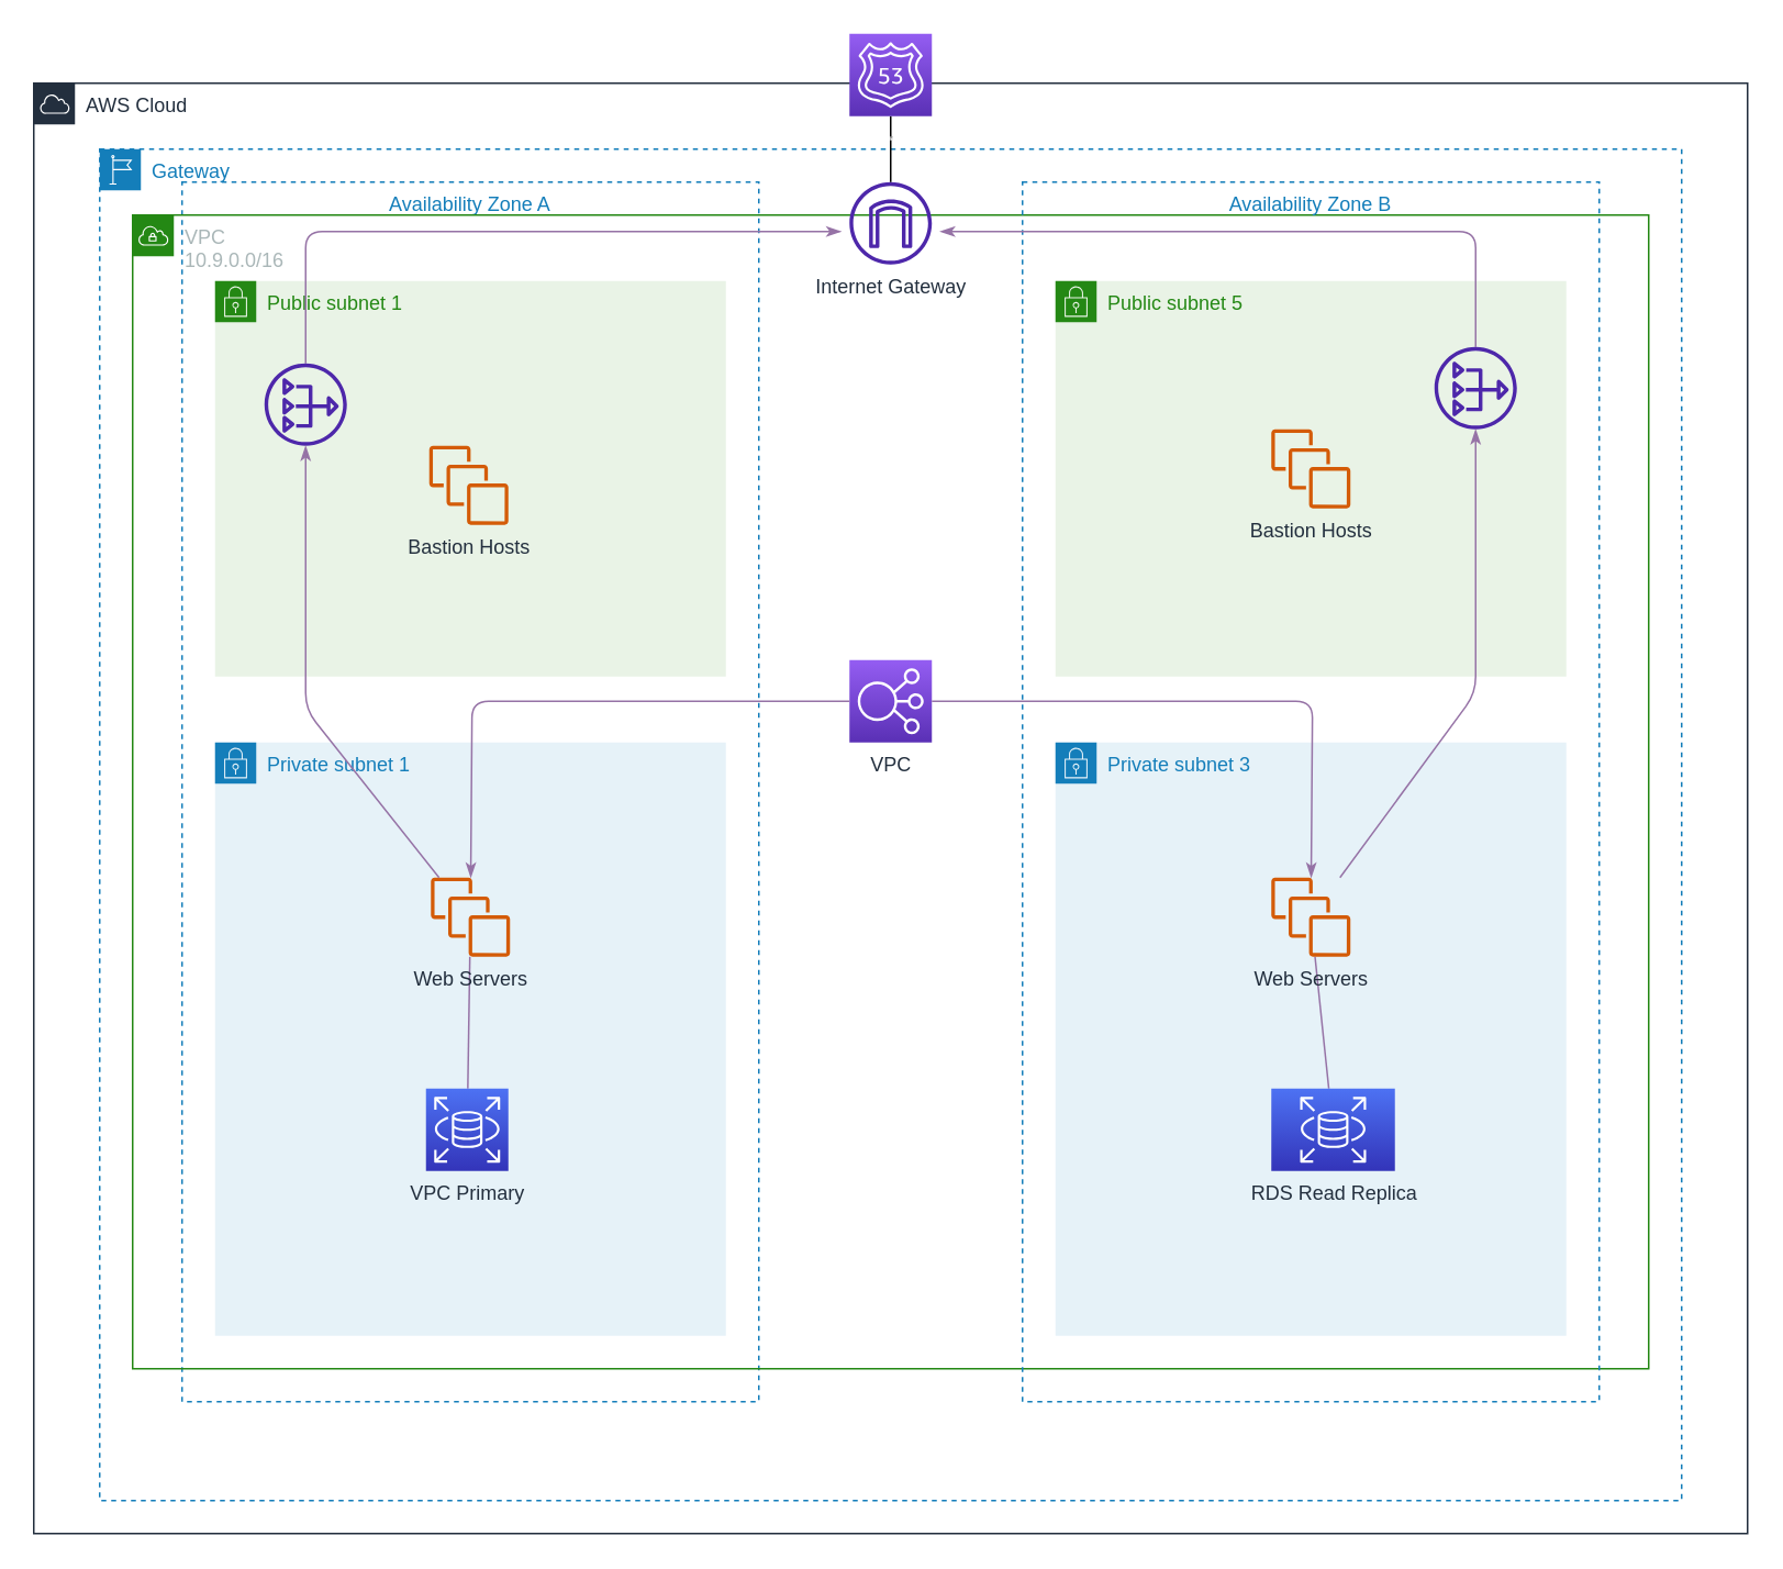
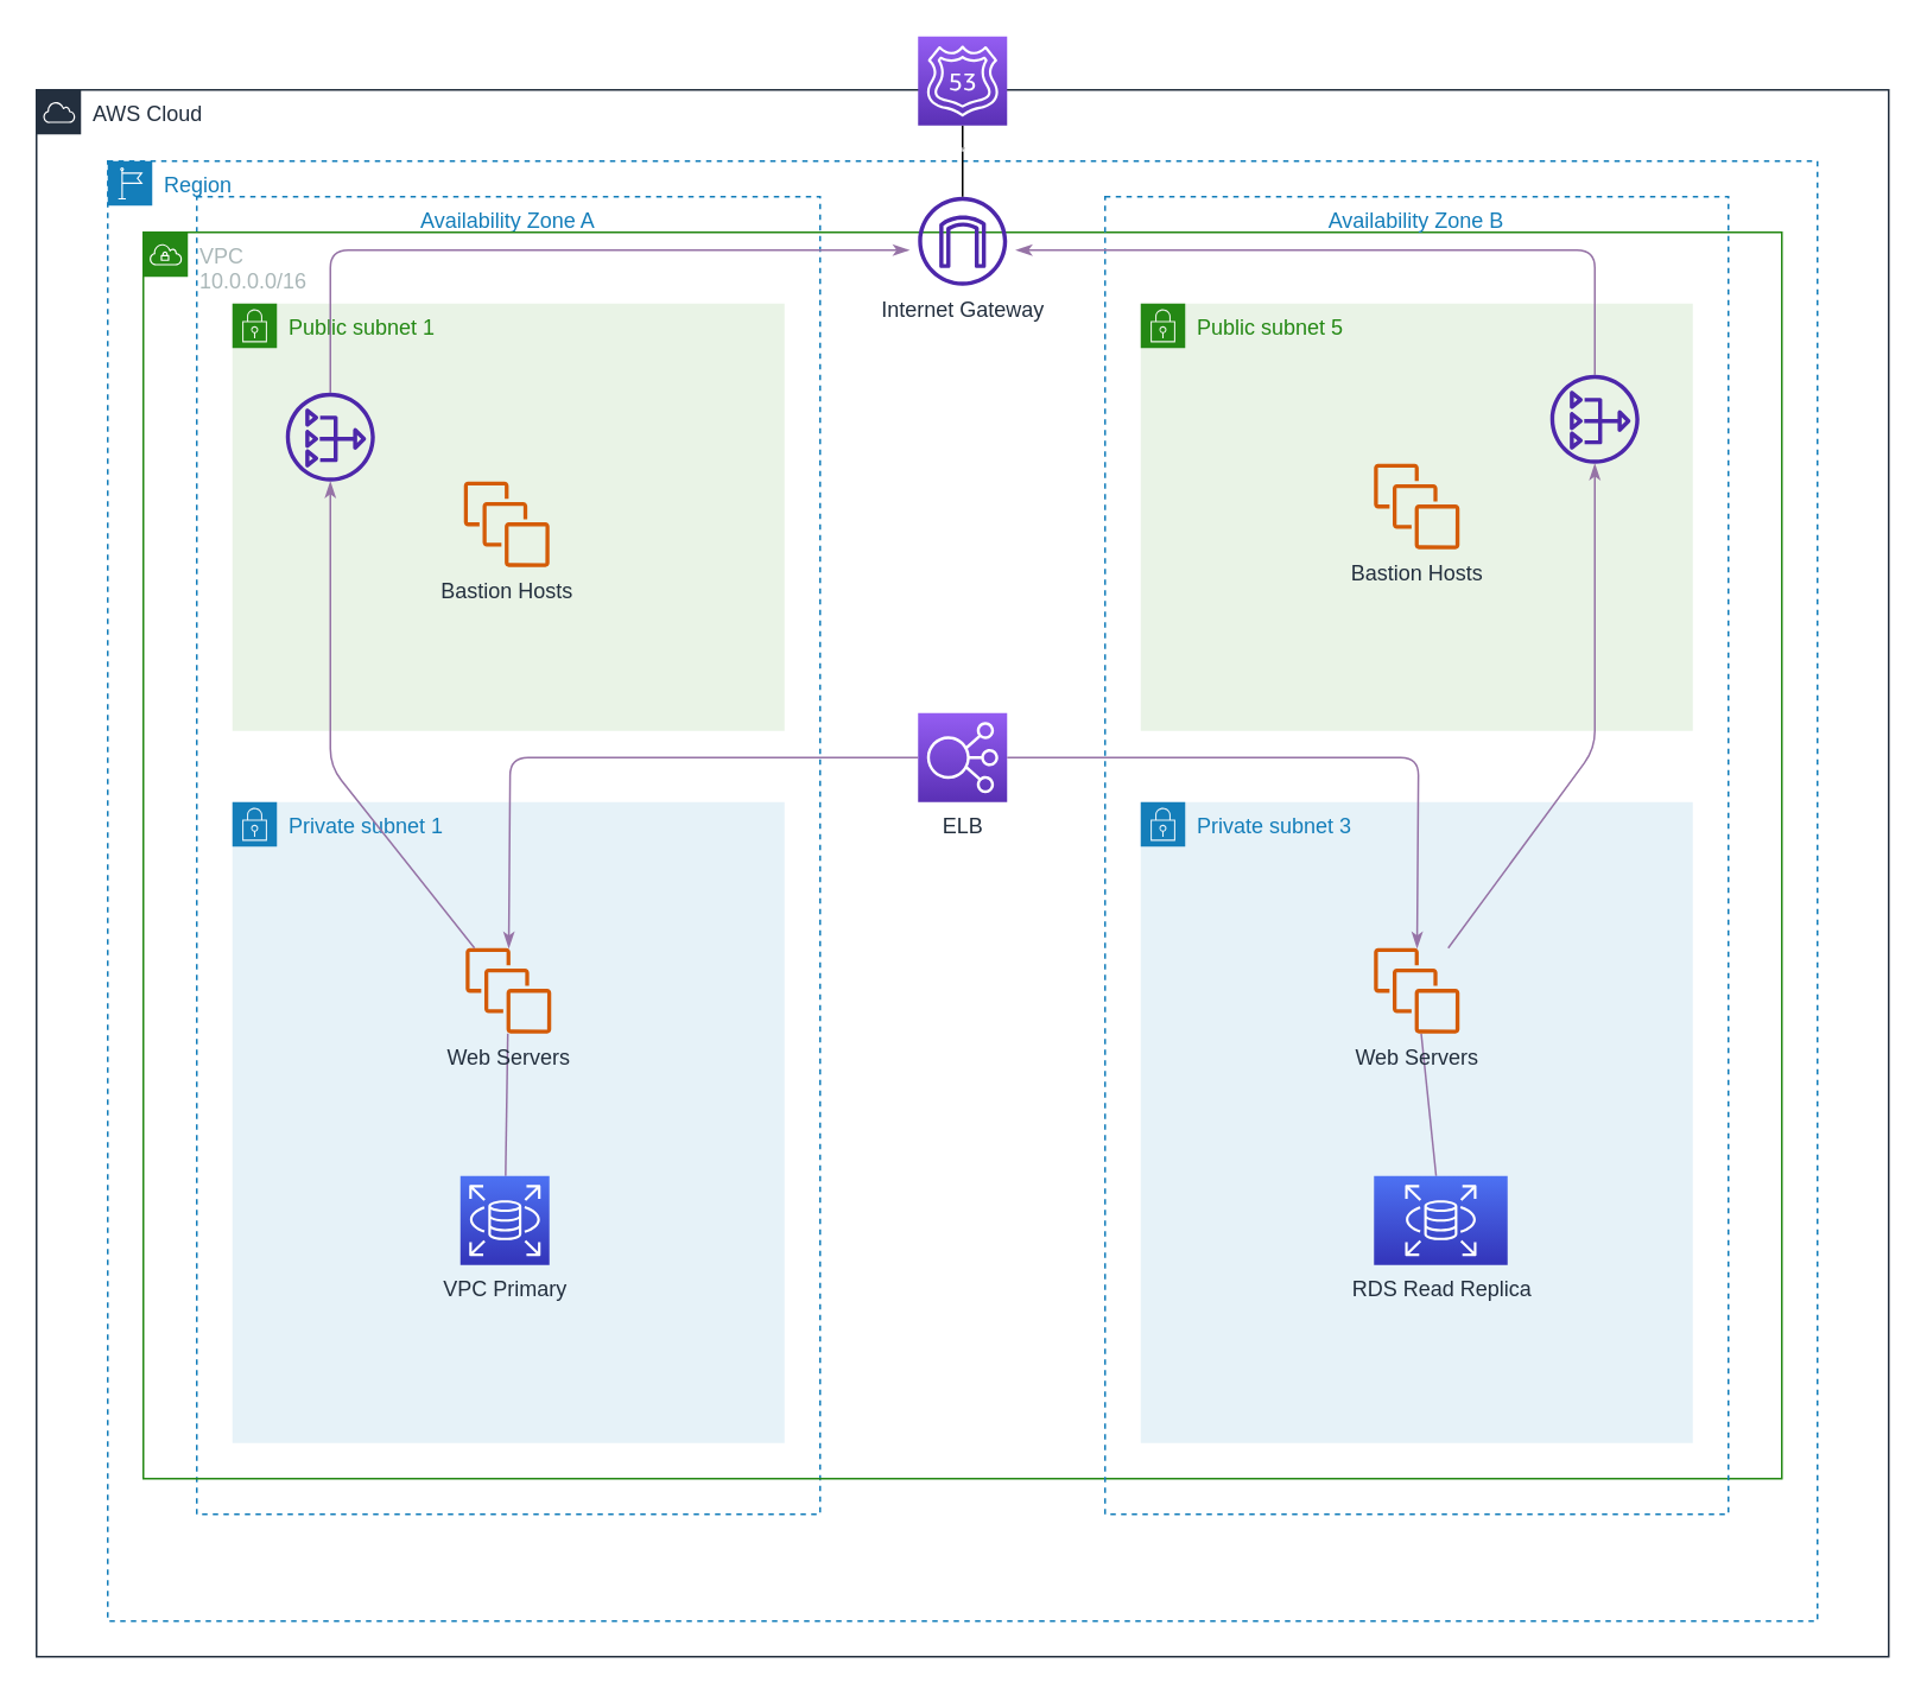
  <mxCell id="0" />
  <mxCell id="1" parent="0" />
  <mxCell id="2" value="AWS Cloud" style="points=[[0,0],[0.25,0],[0.5,0],[0.75,0],[1,0],[1,0.25],[1,0.5],[1,0.75],[1,1],[0.75,1],[0.5,1],[0.25,1],[0,1],[0,0.75],[0,0.5],[0,0.25]];outlineConnect=0;gradientColor=none;html=1;whiteSpace=wrap;fontSize=12;fontStyle=0;container=1;pointerEvents=0;collapsible=0;recursiveResize=0;shape=mxgraph.aws4.group;grIcon=mxgraph.aws4.group_aws_cloud;strokeColor=#232F3E;fillColor=none;verticalAlign=top;align=left;spacingLeft=30;fontColor=#232F3E;dashed=0;movable=1;resizable=1;rotatable=1;deletable=1;editable=1;connectable=1;" vertex="1" parent="1"><mxGeometry x="20" y="50" width="1040" height="880" as="geometry" /></mxCell>
  <mxCell id="3" value="Availability Zone A" style="fillColor=none;strokeColor=#147EBA;dashed=1;verticalAlign=top;fontStyle=0;fontColor=#147EBA;" vertex="1" parent="2"><mxGeometry x="90" y="60" width="350" height="740" as="geometry" /></mxCell>
- <mxCell id="4" value="Gateway" style="points=[[0,0],[0.25,0],[0.5,0],[0.75,0],[1,0],[1,0.25],[1,0.5],[1,0.75],[1,1],[0.75,1],[0.5,1],[0.25,1],[0,1],[0,0.75],[0,0.5],[0,0.25]];outlineConnect=0;gradientColor=none;html=1;whiteSpace=wrap;fontSize=12;fontStyle=0;container=1;pointerEvents=0;collapsible=0;recursiveResize=0;shape=mxgraph.aws4.group;grIcon=mxgraph.aws4.group_region;strokeColor=#147EBA;fillColor=none;verticalAlign=top;align=left;spacingLeft=30;fontColor=#147EBA;dashed=1;" vertex="1" parent="2"><mxGeometry x="40" y="40" width="960" height="820" as="geometry" /></mxCell>
- <mxCell id="5" value="VPC&lt;br&gt;10.9.0.0/16" style="points=[[0,0],[0.25,0],[0.5,0],[0.75,0],[1,0],[1,0.25],[1,0.5],[1,0.75],[1,1],[0.75,1],[0.5,1],[0.25,1],[0,1],[0,0.75],[0,0.5],[0,0.25]];outlineConnect=0;gradientColor=none;html=1;whiteSpace=wrap;fontSize=12;fontStyle=0;container=1;pointerEvents=0;collapsible=0;recursiveResize=0;shape=mxgraph.aws4.group;grIcon=mxgraph.aws4.group_vpc;strokeColor=#248814;fillColor=none;verticalAlign=top;align=left;spacingLeft=30;fontColor=#AAB7B8;dashed=0;movable=1;resizable=1;rotatable=1;deletable=1;editable=1;connectable=1;" vertex="1" parent="4"><mxGeometry x="20" y="40" width="920" height="700" as="geometry" /></mxCell>
- <mxCell id="6" value="VPC" style="sketch=0;points=[[0,0,0],[0.25,0,0],[0.5,0,0],[0.75,0,0],[1,0,0],[0,1,0],[0.25,1,0],[0.5,1,0],[0.75,1,0],[1,1,0],[0,0.25,0],[0,0.5,0],[0,0.75,0],[1,0.25,0],[1,0.5,0],[1,0.75,0]];outlineConnect=0;fontColor=#232F3E;gradientColor=#945DF2;gradientDirection=north;fillColor=#5A30B5;strokeColor=#ffffff;dashed=0;verticalLabelPosition=bottom;verticalAlign=top;align=center;html=1;fontSize=12;fontStyle=0;aspect=fixed;shape=mxgraph.aws4.resourceIcon;resIcon=mxgraph.aws4.elastic_load_balancing;shadow=0;" vertex="1" parent="5"><mxGeometry x="435" y="270" width="50" height="50" as="geometry" /></mxCell>
+ <mxCell id="4" value="Region" style="points=[[0,0],[0.25,0],[0.5,0],[0.75,0],[1,0],[1,0.25],[1,0.5],[1,0.75],[1,1],[0.75,1],[0.5,1],[0.25,1],[0,1],[0,0.75],[0,0.5],[0,0.25]];outlineConnect=0;gradientColor=none;html=1;whiteSpace=wrap;fontSize=12;fontStyle=0;container=1;pointerEvents=0;collapsible=0;recursiveResize=0;shape=mxgraph.aws4.group;grIcon=mxgraph.aws4.group_region;strokeColor=#147EBA;fillColor=none;verticalAlign=top;align=left;spacingLeft=30;fontColor=#147EBA;dashed=1;" vertex="1" parent="2"><mxGeometry x="40" y="40" width="960" height="820" as="geometry" /></mxCell>
+ <mxCell id="5" value="VPC&lt;br&gt;10.0.0.0/16" style="points=[[0,0],[0.25,0],[0.5,0],[0.75,0],[1,0],[1,0.25],[1,0.5],[1,0.75],[1,1],[0.75,1],[0.5,1],[0.25,1],[0,1],[0,0.75],[0,0.5],[0,0.25]];outlineConnect=0;gradientColor=none;html=1;whiteSpace=wrap;fontSize=12;fontStyle=0;container=1;pointerEvents=0;collapsible=0;recursiveResize=0;shape=mxgraph.aws4.group;grIcon=mxgraph.aws4.group_vpc;strokeColor=#248814;fillColor=none;verticalAlign=top;align=left;spacingLeft=30;fontColor=#AAB7B8;dashed=0;movable=1;resizable=1;rotatable=1;deletable=1;editable=1;connectable=1;" vertex="1" parent="4"><mxGeometry x="20" y="40" width="920" height="700" as="geometry" /></mxCell>
+ <mxCell id="6" value="ELB" style="sketch=0;points=[[0,0,0],[0.25,0,0],[0.5,0,0],[0.75,0,0],[1,0,0],[0,1,0],[0.25,1,0],[0.5,1,0],[0.75,1,0],[1,1,0],[0,0.25,0],[0,0.5,0],[0,0.75,0],[1,0.25,0],[1,0.5,0],[1,0.75,0]];outlineConnect=0;fontColor=#232F3E;gradientColor=#945DF2;gradientDirection=north;fillColor=#5A30B5;strokeColor=#ffffff;dashed=0;verticalLabelPosition=bottom;verticalAlign=top;align=center;html=1;fontSize=12;fontStyle=0;aspect=fixed;shape=mxgraph.aws4.resourceIcon;resIcon=mxgraph.aws4.elastic_load_balancing;shadow=0;" vertex="1" parent="5"><mxGeometry x="435" y="270" width="50" height="50" as="geometry" /></mxCell>
  <mxCell id="7" value="Availability Zone B" style="fillColor=none;strokeColor=#147EBA;dashed=1;verticalAlign=top;fontStyle=0;fontColor=#147EBA;" vertex="1" parent="4"><mxGeometry x="560" y="20" width="350" height="740" as="geometry" /></mxCell>
  <mxCell id="8" value="Public subnet 5" style="points=[[0,0],[0.25,0],[0.5,0],[0.75,0],[1,0],[1,0.25],[1,0.5],[1,0.75],[1,1],[0.75,1],[0.5,1],[0.25,1],[0,1],[0,0.75],[0,0.5],[0,0.25]];outlineConnect=0;gradientColor=none;html=1;whiteSpace=wrap;fontSize=12;fontStyle=0;container=1;pointerEvents=0;collapsible=0;recursiveResize=0;shape=mxgraph.aws4.group;grIcon=mxgraph.aws4.group_security_group;grStroke=0;strokeColor=#248814;fillColor=#E9F3E6;verticalAlign=top;align=left;spacingLeft=30;fontColor=#248814;dashed=0;" vertex="1" parent="4"><mxGeometry x="580" y="80" width="310" height="240" as="geometry" /></mxCell>
  <mxCell id="9" value="Private subnet 3" style="points=[[0,0],[0.25,0],[0.5,0],[0.75,0],[1,0],[1,0.25],[1,0.5],[1,0.75],[1,1],[0.75,1],[0.5,1],[0.25,1],[0,1],[0,0.75],[0,0.5],[0,0.25]];outlineConnect=0;gradientColor=none;html=1;whiteSpace=wrap;fontSize=12;fontStyle=0;container=1;pointerEvents=0;collapsible=0;recursiveResize=0;shape=mxgraph.aws4.group;grIcon=mxgraph.aws4.group_security_group;grStroke=0;strokeColor=#147EBA;fillColor=#E6F2F8;verticalAlign=top;align=left;spacingLeft=30;fontColor=#147EBA;dashed=0;" vertex="1" parent="4"><mxGeometry x="580" y="360" width="310" height="360" as="geometry" /></mxCell>
  <mxCell id="10" style="edgeStyle=none;rounded=1;orthogonalLoop=1;jettySize=auto;html=1;fontSize=18;endArrow=none;endFill=0;fillColor=#e1d5e7;strokeColor=#9673a6;" edge="1" parent="9" source="11" target="12"><mxGeometry relative="1" as="geometry" /></mxCell>
  <mxCell id="11" value="Web Servers" style="sketch=0;outlineConnect=0;fontColor=#232F3E;gradientColor=none;fillColor=#D45B07;strokeColor=none;dashed=0;verticalLabelPosition=bottom;verticalAlign=top;align=center;html=1;fontSize=12;fontStyle=0;aspect=fixed;pointerEvents=1;shape=mxgraph.aws4.instances;shadow=0;" vertex="1" parent="9"><mxGeometry x="131" y="82" width="48" height="48" as="geometry" /></mxCell>
  <mxCell id="12" value="RDS Read Replica" style="sketch=0;points=[[0,0,0],[0.25,0,0],[0.5,0,0],[0.75,0,0],[1,0,0],[0,1,0],[0.25,1,0],[0.5,1,0],[0.75,1,0],[1,1,0],[0,0.25,0],[0,0.5,0],[0,0.75,0],[1,0.25,0],[1,0.5,0],[1,0.75,0]];outlineConnect=0;fontColor=#232F3E;gradientColor=#4D72F3;gradientDirection=north;fillColor=#3334B9;strokeColor=#ffffff;dashed=0;verticalLabelPosition=bottom;verticalAlign=top;align=center;html=1;fontSize=12;fontStyle=0;aspect=fixed;shape=mxgraph.aws4.resourceIcon;resIcon=mxgraph.aws4.rds;shadow=0;" vertex="1" parent="9"><mxGeometry x="131" y="210" width="75" height="50" as="geometry" /></mxCell>
  <mxCell id="13" value="Internet Gateway" style="outlineConnect=0;fontColor=#232F3E;gradientColor=none;fillColor=#4D27AA;strokeColor=none;dashed=0;verticalLabelPosition=bottom;verticalAlign=top;align=center;html=1;fontSize=12;fontStyle=0;aspect=fixed;pointerEvents=1;shape=mxgraph.aws4.internet_gateway;shadow=0;" vertex="1" parent="4"><mxGeometry x="455" y="20" width="50" height="50" as="geometry" /></mxCell>
  <mxCell id="14" value="Bastion Hosts" style="sketch=0;outlineConnect=0;fontColor=#232F3E;gradientColor=none;fillColor=#D45B07;strokeColor=none;dashed=0;verticalLabelPosition=bottom;verticalAlign=top;align=center;html=1;fontSize=12;fontStyle=0;aspect=fixed;pointerEvents=1;shape=mxgraph.aws4.instances;shadow=0;" vertex="1" parent="4"><mxGeometry x="711" y="170" width="48" height="48" as="geometry" /></mxCell>
  <mxCell id="15" style="edgeStyle=none;rounded=1;orthogonalLoop=1;jettySize=auto;html=1;fontSize=18;endArrow=classicThin;endFill=1;fillColor=#e1d5e7;strokeColor=#9673a6;" edge="1" parent="4" source="16"><mxGeometry relative="1" as="geometry"><mxPoint x="510" y="50" as="targetPoint" /><Array as="points"><mxPoint x="835" y="50" /></Array></mxGeometry></mxCell>
  <mxCell id="16" value="" style="sketch=0;outlineConnect=0;fontColor=#232F3E;gradientColor=none;fillColor=#4D27AA;strokeColor=none;dashed=0;verticalLabelPosition=bottom;verticalAlign=top;align=center;html=1;fontSize=12;fontStyle=0;aspect=fixed;pointerEvents=1;shape=mxgraph.aws4.nat_gateway;shadow=0;" vertex="1" parent="4"><mxGeometry x="810" y="120" width="50" height="50" as="geometry" /></mxCell>
  <mxCell id="17" style="edgeStyle=none;rounded=1;orthogonalLoop=1;jettySize=auto;html=1;fontSize=18;endArrow=classicThin;endFill=1;fillColor=#e1d5e7;strokeColor=#9673a6;" edge="1" parent="4" source="6" target="11"><mxGeometry relative="1" as="geometry"><Array as="points"><mxPoint x="736" y="335" /></Array></mxGeometry></mxCell>
  <mxCell id="18" style="edgeStyle=none;rounded=1;orthogonalLoop=1;jettySize=auto;html=1;fontSize=18;endArrow=classicThin;endFill=1;fillColor=#e1d5e7;strokeColor=#9673a6;" edge="1" parent="4" source="11" target="16"><mxGeometry relative="1" as="geometry"><Array as="points"><mxPoint x="835" y="330" /></Array></mxGeometry></mxCell>
  <mxCell id="19" value="Public subnet 1&lt;br&gt;" style="points=[[0,0],[0.25,0],[0.5,0],[0.75,0],[1,0],[1,0.25],[1,0.5],[1,0.75],[1,1],[0.75,1],[0.5,1],[0.25,1],[0,1],[0,0.75],[0,0.5],[0,0.25]];outlineConnect=0;gradientColor=none;html=1;whiteSpace=wrap;fontSize=12;fontStyle=0;container=1;pointerEvents=0;collapsible=0;recursiveResize=0;shape=mxgraph.aws4.group;grIcon=mxgraph.aws4.group_security_group;grStroke=0;strokeColor=#248814;fillColor=#E9F3E6;verticalAlign=top;align=left;spacingLeft=30;fontColor=#248814;dashed=0;" vertex="1" parent="2"><mxGeometry x="110" y="120" width="310" height="240" as="geometry" /></mxCell>
  <mxCell id="20" value="Private subnet 1" style="points=[[0,0],[0.25,0],[0.5,0],[0.75,0],[1,0],[1,0.25],[1,0.5],[1,0.75],[1,1],[0.75,1],[0.5,1],[0.25,1],[0,1],[0,0.75],[0,0.5],[0,0.25]];outlineConnect=0;gradientColor=none;html=1;whiteSpace=wrap;fontSize=12;fontStyle=0;container=1;pointerEvents=0;collapsible=0;recursiveResize=0;shape=mxgraph.aws4.group;grIcon=mxgraph.aws4.group_security_group;grStroke=0;strokeColor=#147EBA;fillColor=#E6F2F8;verticalAlign=top;align=left;spacingLeft=30;fontColor=#147EBA;dashed=0;" vertex="1" parent="2"><mxGeometry x="110" y="400" width="310" height="360" as="geometry" /></mxCell>
  <mxCell id="21" style="edgeStyle=none;rounded=1;orthogonalLoop=1;jettySize=auto;html=1;fontSize=18;endArrow=none;endFill=0;fillColor=#e1d5e7;strokeColor=#9673a6;" edge="1" parent="20" source="22" target="23"><mxGeometry relative="1" as="geometry" /></mxCell>
  <mxCell id="22" value="Web Servers" style="sketch=0;outlineConnect=0;fontColor=#232F3E;gradientColor=none;fillColor=#D45B07;strokeColor=none;dashed=0;verticalLabelPosition=bottom;verticalAlign=top;align=center;html=1;fontSize=12;fontStyle=0;aspect=fixed;pointerEvents=1;shape=mxgraph.aws4.instances;shadow=0;" vertex="1" parent="20"><mxGeometry x="131" y="82" width="48" height="48" as="geometry" /></mxCell>
  <mxCell id="23" value="VPC Primary" style="sketch=0;points=[[0,0,0],[0.25,0,0],[0.5,0,0],[0.75,0,0],[1,0,0],[0,1,0],[0.25,1,0],[0.5,1,0],[0.75,1,0],[1,1,0],[0,0.25,0],[0,0.5,0],[0,0.75,0],[1,0.25,0],[1,0.5,0],[1,0.75,0]];outlineConnect=0;fontColor=#232F3E;gradientColor=#4D72F3;gradientDirection=north;fillColor=#3334B9;strokeColor=#ffffff;dashed=0;verticalLabelPosition=bottom;verticalAlign=top;align=center;html=1;fontSize=12;fontStyle=0;aspect=fixed;shape=mxgraph.aws4.resourceIcon;resIcon=mxgraph.aws4.rds;shadow=0;" vertex="1" parent="20"><mxGeometry x="128" y="210" width="50" height="50" as="geometry" /></mxCell>
  <mxCell id="24" style="edgeStyle=none;rounded=1;orthogonalLoop=1;jettySize=auto;html=1;fontSize=18;endArrow=classicThin;endFill=1;fillColor=#e1d5e7;strokeColor=#9673a6;" edge="1" parent="2" source="25"><mxGeometry relative="1" as="geometry"><mxPoint x="490" y="90" as="targetPoint" /><Array as="points"><mxPoint x="165" y="90" /></Array></mxGeometry></mxCell>
  <mxCell id="25" value="" style="sketch=0;outlineConnect=0;fontColor=#232F3E;gradientColor=none;fillColor=#4D27AA;strokeColor=none;dashed=0;verticalLabelPosition=bottom;verticalAlign=top;align=center;html=1;fontSize=12;fontStyle=0;aspect=fixed;pointerEvents=1;shape=mxgraph.aws4.nat_gateway;shadow=0;" vertex="1" parent="2"><mxGeometry x="140" y="170" width="50" height="50" as="geometry" /></mxCell>
  <mxCell id="26" value="Bastion Hosts" style="sketch=0;outlineConnect=0;fontColor=#232F3E;gradientColor=none;fillColor=#D45B07;strokeColor=none;dashed=0;verticalLabelPosition=bottom;verticalAlign=top;align=center;html=1;fontSize=12;fontStyle=0;aspect=fixed;pointerEvents=1;shape=mxgraph.aws4.instances;shadow=0;" vertex="1" parent="2"><mxGeometry x="240" y="220" width="48" height="48" as="geometry" /></mxCell>
  <mxCell id="27" style="edgeStyle=none;rounded=1;orthogonalLoop=1;jettySize=auto;html=1;fontSize=18;endArrow=classicThin;endFill=1;fillColor=#e1d5e7;strokeColor=#9673a6;" edge="1" parent="2" source="6" target="22"><mxGeometry relative="1" as="geometry"><Array as="points"><mxPoint x="266" y="375" /></Array></mxGeometry></mxCell>
  <mxCell id="28" style="edgeStyle=none;rounded=1;orthogonalLoop=1;jettySize=auto;html=1;fontSize=18;endArrow=classicThin;endFill=1;fillColor=#e1d5e7;strokeColor=#9673a6;" edge="1" parent="2" source="22" target="25"><mxGeometry relative="1" as="geometry"><Array as="points"><mxPoint x="165" y="380" /></Array></mxGeometry></mxCell>
  <mxCell id="29" style="rounded=0;orthogonalLoop=1;jettySize=auto;html=1;fontSize=18;endArrow=none;endFill=0;" edge="1" parent="1" source="30" target="13"><mxGeometry relative="1" as="geometry"><Array as="points"><mxPoint x="540" y="100" /></Array></mxGeometry></mxCell>
  <mxCell id="30" value="&lt;hr&gt;" style="sketch=0;points=[[0,0,0],[0.25,0,0],[0.5,0,0],[0.75,0,0],[1,0,0],[0,1,0],[0.25,1,0],[0.5,1,0],[0.75,1,0],[1,1,0],[0,0.25,0],[0,0.5,0],[0,0.75,0],[1,0.25,0],[1,0.5,0],[1,0.75,0]];outlineConnect=0;fontColor=#232F3E;gradientColor=#945DF2;gradientDirection=north;fillColor=#5A30B5;strokeColor=#ffffff;dashed=0;verticalLabelPosition=bottom;verticalAlign=top;align=center;html=1;fontSize=12;fontStyle=0;aspect=fixed;shape=mxgraph.aws4.resourceIcon;resIcon=mxgraph.aws4.route_53;" vertex="1" parent="1"><mxGeometry x="515" y="20" width="50" height="50" as="geometry" /></mxCell>
